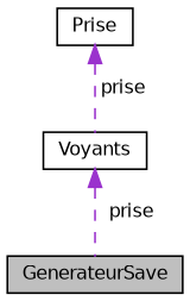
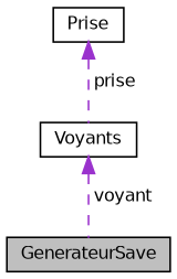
  digraph {
    node [color=black fillcolor=white fontname=Helvetica fontsize=10 shape=record style=filled]
    edge [color=darkorchid3 dir=back fontname=Helvetica fontsize=10 labelfontname=Helvetica labelfontsize=10 style=dashed]
    n1 [fillcolor=grey75 fontcolor=black height=0.2 label=GenerateurSave width=0.4]
    n2 [height=0.2 label=Prise width=0.4]
    n3 [height=0.2 label=Voyants width=0.4]
    n2 -> n3 [label=" prise"]
-   n3 -> n1 [label=" prise"]
+   n3 -> n1 [label=" voyant"]
  }
